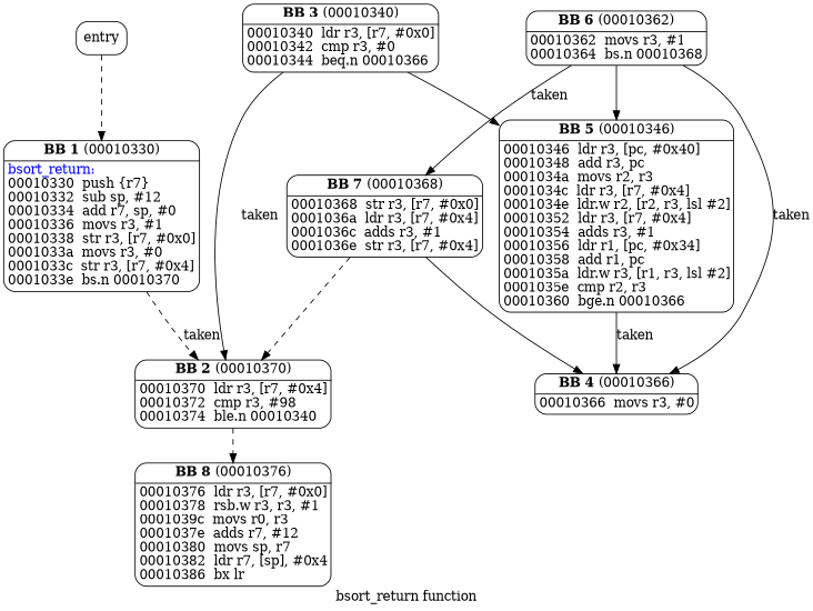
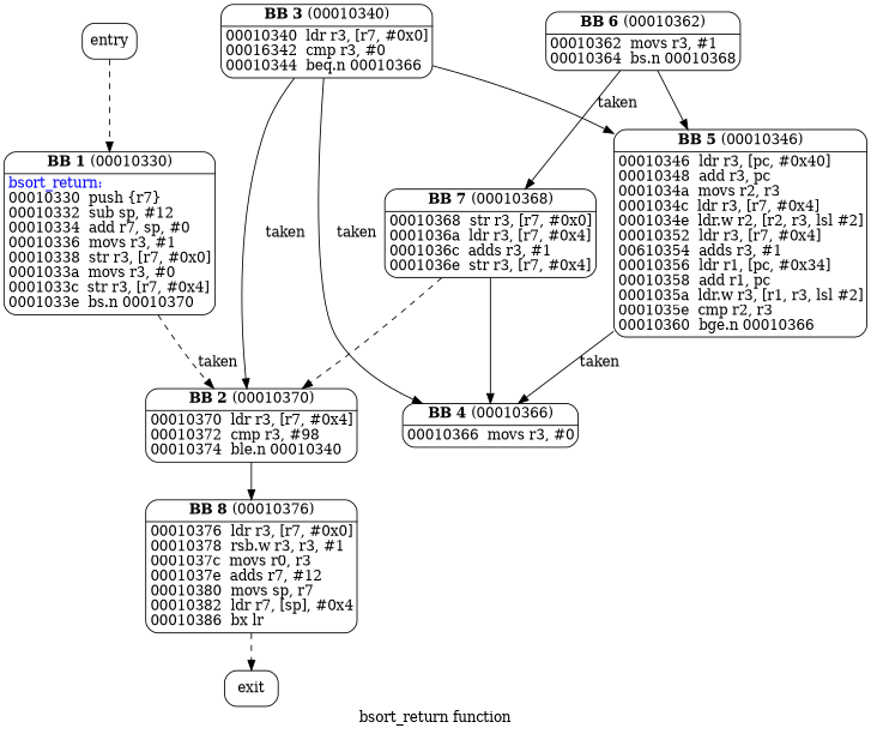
  digraph {
    label=<bsort_return function>
    node [shape=Mrecord margin=0]
    n1 [label=<entry> margin=""]
    n2 [label=<<TABLE BORDER="0"><TR><TD><B>BB 1</B> (00010330)</TD></TR><HR/><TR><TD ALIGN="LEFT"><FONT COLOR="blue">bsort_return:</FONT><BR ALIGN="left"/>00010330  push \{r7\}<BR ALIGN="left"/>00010332  sub sp, #12<BR ALIGN="left"/>00010334  add r7, sp, #0<BR ALIGN="left"/>00010336  movs r3, #1<BR ALIGN="left"/>00010338  str r3, [r7, #0x0]<BR ALIGN="left"/>0001033a  movs r3, #0<BR ALIGN="left"/>0001033c  str r3, [r7, #0x4]<BR ALIGN="left"/>0001033e  bs.n 00010370<BR ALIGN="left"/></TD></TR></TABLE>>]
    n3 [label=<<TABLE BORDER="0"><TR><TD><B>BB 2</B> (00010370)</TD></TR><HR/><TR><TD ALIGN="LEFT">00010370  ldr r3, [r7, #0x4]<BR ALIGN="left"/>00010372  cmp r3, #98<BR ALIGN="left"/>00010374  ble.n 00010340<BR ALIGN="left"/></TD></TR></TABLE>>]
-   n4 [label=<<TABLE BORDER="0"><TR><TD><B>BB 8</B> (00010376)</TD></TR><HR/><TR><TD ALIGN="LEFT">00010376  ldr r3, [r7, #0x0]<BR ALIGN="left"/>00010378  rsb.w r3, r3, #1<BR ALIGN="left"/>0001039c  movs r0, r3<BR ALIGN="left"/>0001037e  adds r7, #12<BR ALIGN="left"/>00010380  movs sp, r7<BR ALIGN="left"/>00010382  ldr r7, [sp], #0x4<BR ALIGN="left"/>00010386  bx lr<BR ALIGN="left"/></TD></TR></TABLE>>]
-   n5 [label=<<TABLE BORDER="0"><TR><TD><B>BB 3</B> (00010340)</TD></TR><HR/><TR><TD ALIGN="LEFT">00010340  ldr r3, [r7, #0x0]<BR ALIGN="left"/>00010342  cmp r3, #0<BR ALIGN="left"/>00010344  beq.n 00010366<BR ALIGN="left"/></TD></TR></TABLE>>]
+   n4 [label=<<TABLE BORDER="0"><TR><TD><B>BB 8</B> (00010376)</TD></TR><HR/><TR><TD ALIGN="LEFT">00010376  ldr r3, [r7, #0x0]<BR ALIGN="left"/>00010378  rsb.w r3, r3, #1<BR ALIGN="left"/>0001037c  movs r0, r3<BR ALIGN="left"/>0001037e  adds r7, #12<BR ALIGN="left"/>00010380  movs sp, r7<BR ALIGN="left"/>00010382  ldr r7, [sp], #0x4<BR ALIGN="left"/>00010386  bx lr<BR ALIGN="left"/></TD></TR></TABLE>>]
+   n5 [label=<<TABLE BORDER="0"><TR><TD><B>BB 3</B> (00010340)</TD></TR><HR/><TR><TD ALIGN="LEFT">00010340  ldr r3, [r7, #0x0]<BR ALIGN="left"/>00016342  cmp r3, #0<BR ALIGN="left"/>00010344  beq.n 00010366<BR ALIGN="left"/></TD></TR></TABLE>>]
    n6 [label=<<TABLE BORDER="0"><TR><TD><B>BB 4</B> (00010366)</TD></TR><HR/><TR><TD ALIGN="LEFT">00010366  movs r3, #0<BR ALIGN="left"/></TD></TR></TABLE>>]
-   n7 [label=<<TABLE BORDER="0"><TR><TD><B>BB 5</B> (00010346)</TD></TR><HR/><TR><TD ALIGN="LEFT">00010346  ldr r3, [pc, #0x40]<BR ALIGN="left"/>00010348  add r3, pc<BR ALIGN="left"/>0001034a  movs r2, r3<BR ALIGN="left"/>0001034c  ldr r3, [r7, #0x4]<BR ALIGN="left"/>0001034e  ldr.w r2, [r2, r3, lsl #2]<BR ALIGN="left"/>00010352  ldr r3, [r7, #0x4]<BR ALIGN="left"/>00010354  adds r3, #1<BR ALIGN="left"/>00010356  ldr r1, [pc, #0x34]<BR ALIGN="left"/>00010358  add r1, pc<BR ALIGN="left"/>0001035a  ldr.w r3, [r1, r3, lsl #2]<BR ALIGN="left"/>0001035e  cmp r2, r3<BR ALIGN="left"/>00010360  bge.n 00010366<BR ALIGN="left"/></TD></TR></TABLE>>]
+   n7 [label=<<TABLE BORDER="0"><TR><TD><B>BB 5</B> (00010346)</TD></TR><HR/><TR><TD ALIGN="LEFT">00010346  ldr r3, [pc, #0x40]<BR ALIGN="left"/>00010348  add r3, pc<BR ALIGN="left"/>0001034a  movs r2, r3<BR ALIGN="left"/>0001034c  ldr r3, [r7, #0x4]<BR ALIGN="left"/>0001034e  ldr.w r2, [r2, r3, lsl #2]<BR ALIGN="left"/>00010352  ldr r3, [r7, #0x4]<BR ALIGN="left"/>00610354  adds r3, #1<BR ALIGN="left"/>00010356  ldr r1, [pc, #0x34]<BR ALIGN="left"/>00010358  add r1, pc<BR ALIGN="left"/>0001035a  ldr.w r3, [r1, r3, lsl #2]<BR ALIGN="left"/>0001035e  cmp r2, r3<BR ALIGN="left"/>00010360  bge.n 00010366<BR ALIGN="left"/></TD></TR></TABLE>>]
+   n8 [label=<exit> margin=""]
    n9 [label=<<TABLE BORDER="0"><TR><TD><B>BB 7</B> (00010368)</TD></TR><HR/><TR><TD ALIGN="LEFT">00010368  str r3, [r7, #0x0]<BR ALIGN="left"/>0001036a  ldr r3, [r7, #0x4]<BR ALIGN="left"/>0001036c  adds r3, #1<BR ALIGN="left"/>0001036e  str r3, [r7, #0x4]<BR ALIGN="left"/></TD></TR></TABLE>>]
    n10 [label=<<TABLE BORDER="0"><TR><TD><B>BB 6</B> (00010362)</TD></TR><HR/><TR><TD ALIGN="LEFT">00010362  movs r3, #1<BR ALIGN="left"/>00010364  bs.n 00010368<BR ALIGN="left"/></TD></TR></TABLE>>]
    n1 -> n2 [style=dashed]
    n2 -> n3 [label=<taken> style=dashed]
-   n3 -> n4 [style=dashed]
+   n3 -> n4
+   n4 -> n8 [style=dashed]
    n5 -> n3 [label=<taken>]
-   n10 -> n6 [label=<taken>]
+   n5 -> n6 [label=<taken>]
    n5 -> n7
    n7 -> n6 [label=<taken>]
    n9 -> n3 [style=dashed]
    n9 -> n6
    n10 -> n7
    n10 -> n9 [label=<taken>]
  }
